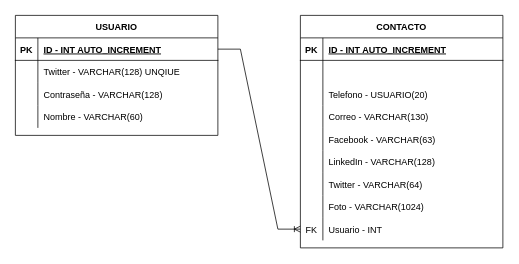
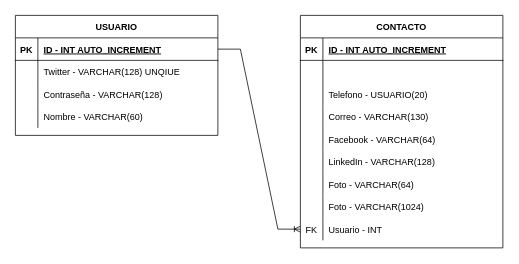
  <mxCell id="0" />
  <mxCell id="1" parent="0" />
  <mxCell id="2" value="USUARIO" style="shape=table;startSize=30;container=1;collapsible=1;childLayout=tableLayout;fixedRows=1;rowLines=0;fontStyle=1;align=center;resizeLast=1;" vertex="1" parent="1"><mxGeometry x="20" y="20" width="270" height="160" as="geometry" /></mxCell>
  <mxCell id="3" value="" style="shape=partialRectangle;collapsible=0;dropTarget=0;pointerEvents=0;fillColor=none;top=0;left=0;bottom=1;right=0;points=[[0,0.5],[1,0.5]];portConstraint=eastwest;" vertex="1" parent="2"><mxGeometry y="30" width="270" height="30" as="geometry" /></mxCell>
  <mxCell id="4" value="PK" style="shape=partialRectangle;connectable=0;fillColor=none;top=0;left=0;bottom=0;right=0;fontStyle=1;overflow=hidden;" vertex="1" parent="3"><mxGeometry width="30" height="30" as="geometry"><mxRectangle width="30" height="30" as="alternateBounds" /></mxGeometry></mxCell>
  <mxCell id="5" value="ID - INT AUTO_INCREMENT" style="shape=partialRectangle;connectable=0;fillColor=none;top=0;left=0;bottom=0;right=0;align=left;spacingLeft=6;fontStyle=5;overflow=hidden;" vertex="1" parent="3"><mxGeometry x="30" width="240" height="30" as="geometry"><mxRectangle width="240" height="30" as="alternateBounds" /></mxGeometry></mxCell>
  <mxCell id="6" value="" style="shape=partialRectangle;collapsible=0;dropTarget=0;pointerEvents=0;fillColor=none;top=0;left=0;bottom=0;right=0;points=[[0,0.5],[1,0.5]];portConstraint=eastwest;" vertex="1" parent="2"><mxGeometry y="60" width="270" height="30" as="geometry" /></mxCell>
  <mxCell id="7" value="" style="shape=partialRectangle;connectable=0;fillColor=none;top=0;left=0;bottom=0;right=0;editable=1;overflow=hidden;" vertex="1" parent="6"><mxGeometry width="30" height="30" as="geometry"><mxRectangle width="30" height="30" as="alternateBounds" /></mxGeometry></mxCell>
  <mxCell id="8" value="Twitter - VARCHAR(128) UNQIUE" style="shape=partialRectangle;connectable=0;fillColor=none;top=0;left=0;bottom=0;right=0;align=left;spacingLeft=6;overflow=hidden;" vertex="1" parent="6"><mxGeometry x="30" width="240" height="30" as="geometry"><mxRectangle width="240" height="30" as="alternateBounds" /></mxGeometry></mxCell>
  <mxCell id="9" value="" style="shape=partialRectangle;collapsible=0;dropTarget=0;pointerEvents=0;fillColor=none;top=0;left=0;bottom=0;right=0;points=[[0,0.5],[1,0.5]];portConstraint=eastwest;" vertex="1" parent="2"><mxGeometry y="90" width="270" height="30" as="geometry" /></mxCell>
  <mxCell id="10" value="" style="shape=partialRectangle;connectable=0;fillColor=none;top=0;left=0;bottom=0;right=0;editable=1;overflow=hidden;" vertex="1" parent="9"><mxGeometry width="30" height="30" as="geometry"><mxRectangle width="30" height="30" as="alternateBounds" /></mxGeometry></mxCell>
  <mxCell id="11" value="Contraseña - VARCHAR(128)" style="shape=partialRectangle;connectable=0;fillColor=none;top=0;left=0;bottom=0;right=0;align=left;spacingLeft=6;overflow=hidden;" vertex="1" parent="9"><mxGeometry x="30" width="240" height="30" as="geometry"><mxRectangle width="240" height="30" as="alternateBounds" /></mxGeometry></mxCell>
  <mxCell id="12" value="" style="shape=partialRectangle;collapsible=0;dropTarget=0;pointerEvents=0;fillColor=none;top=0;left=0;bottom=0;right=0;points=[[0,0.5],[1,0.5]];portConstraint=eastwest;" vertex="1" parent="2"><mxGeometry y="120" width="270" height="30" as="geometry" /></mxCell>
  <mxCell id="13" value="" style="shape=partialRectangle;connectable=0;fillColor=none;top=0;left=0;bottom=0;right=0;editable=1;overflow=hidden;" vertex="1" parent="12"><mxGeometry width="30" height="30" as="geometry"><mxRectangle width="30" height="30" as="alternateBounds" /></mxGeometry></mxCell>
  <mxCell id="14" value="Nombre - VARCHAR(60)" style="shape=partialRectangle;connectable=0;fillColor=none;top=0;left=0;bottom=0;right=0;align=left;spacingLeft=6;overflow=hidden;" vertex="1" parent="12"><mxGeometry x="30" width="240" height="30" as="geometry"><mxRectangle width="240" height="30" as="alternateBounds" /></mxGeometry></mxCell>
  <mxCell id="15" value="CONTACTO" style="shape=table;startSize=30;container=1;collapsible=1;childLayout=tableLayout;fixedRows=1;rowLines=0;fontStyle=1;align=center;resizeLast=1;" vertex="1" parent="1"><mxGeometry x="400" y="20" width="270" height="310" as="geometry" /></mxCell>
  <mxCell id="16" value="" style="shape=partialRectangle;collapsible=0;dropTarget=0;pointerEvents=0;fillColor=none;top=0;left=0;bottom=1;right=0;points=[[0,0.5],[1,0.5]];portConstraint=eastwest;" vertex="1" parent="15"><mxGeometry y="30" width="270" height="30" as="geometry" /></mxCell>
  <mxCell id="17" value="PK" style="shape=partialRectangle;connectable=0;fillColor=none;top=0;left=0;bottom=0;right=0;fontStyle=1;overflow=hidden;" vertex="1" parent="16"><mxGeometry width="30" height="30" as="geometry"><mxRectangle width="30" height="30" as="alternateBounds" /></mxGeometry></mxCell>
  <mxCell id="18" value="ID - INT AUTO_INCREMENT" style="shape=partialRectangle;connectable=0;fillColor=none;top=0;left=0;bottom=0;right=0;align=left;spacingLeft=6;fontStyle=5;overflow=hidden;" vertex="1" parent="16"><mxGeometry x="30" width="240" height="30" as="geometry"><mxRectangle width="240" height="30" as="alternateBounds" /></mxGeometry></mxCell>
  <mxCell id="19" value="" style="shape=partialRectangle;collapsible=0;dropTarget=0;pointerEvents=0;fillColor=none;top=0;left=0;bottom=0;right=0;points=[[0,0.5],[1,0.5]];portConstraint=eastwest;" vertex="1" parent="15"><mxGeometry y="60" width="270" height="30" as="geometry" /></mxCell>
  <mxCell id="20" value="" style="shape=partialRectangle;connectable=0;fillColor=none;top=0;left=0;bottom=0;right=0;editable=1;overflow=hidden;" vertex="1" parent="19"><mxGeometry width="30" height="30" as="geometry"><mxRectangle width="30" height="30" as="alternateBounds" /></mxGeometry></mxCell>
  <mxCell id="21" value="" style="shape=partialRectangle;collapsible=0;dropTarget=0;pointerEvents=0;fillColor=none;top=0;left=0;bottom=0;right=0;points=[[0,0.5],[1,0.5]];portConstraint=eastwest;" vertex="1" parent="15"><mxGeometry y="90" width="270" height="30" as="geometry" /></mxCell>
  <mxCell id="22" value="" style="shape=partialRectangle;connectable=0;fillColor=none;top=0;left=0;bottom=0;right=0;editable=1;overflow=hidden;" vertex="1" parent="21"><mxGeometry width="30" height="30" as="geometry"><mxRectangle width="30" height="30" as="alternateBounds" /></mxGeometry></mxCell>
  <mxCell id="23" value="Telefono - USUARIO(20)" style="shape=partialRectangle;connectable=0;fillColor=none;top=0;left=0;bottom=0;right=0;align=left;spacingLeft=6;overflow=hidden;" vertex="1" parent="21"><mxGeometry x="30" width="240" height="30" as="geometry"><mxRectangle width="240" height="30" as="alternateBounds" /></mxGeometry></mxCell>
  <mxCell id="24" value="" style="shape=partialRectangle;collapsible=0;dropTarget=0;pointerEvents=0;fillColor=none;top=0;left=0;bottom=0;right=0;points=[[0,0.5],[1,0.5]];portConstraint=eastwest;" vertex="1" parent="15"><mxGeometry y="120" width="270" height="30" as="geometry" /></mxCell>
  <mxCell id="25" value="" style="shape=partialRectangle;connectable=0;fillColor=none;top=0;left=0;bottom=0;right=0;editable=1;overflow=hidden;" vertex="1" parent="24"><mxGeometry width="30" height="30" as="geometry"><mxRectangle width="30" height="30" as="alternateBounds" /></mxGeometry></mxCell>
  <mxCell id="26" value="Correo - VARCHAR(130)" style="shape=partialRectangle;connectable=0;fillColor=none;top=0;left=0;bottom=0;right=0;align=left;spacingLeft=6;overflow=hidden;" vertex="1" parent="24"><mxGeometry x="30" width="240" height="30" as="geometry"><mxRectangle width="240" height="30" as="alternateBounds" /></mxGeometry></mxCell>
  <mxCell id="27" value="" style="shape=partialRectangle;collapsible=0;dropTarget=0;pointerEvents=0;fillColor=none;top=0;left=0;bottom=0;right=0;points=[[0,0.5],[1,0.5]];portConstraint=eastwest;" vertex="1" parent="15"><mxGeometry y="150" width="270" height="30" as="geometry" /></mxCell>
  <mxCell id="28" value="" style="shape=partialRectangle;connectable=0;fillColor=none;top=0;left=0;bottom=0;right=0;editable=1;overflow=hidden;" vertex="1" parent="27"><mxGeometry width="30" height="30" as="geometry"><mxRectangle width="30" height="30" as="alternateBounds" /></mxGeometry></mxCell>
- <mxCell id="29" value="Facebook - VARCHAR(63)" style="shape=partialRectangle;connectable=0;fillColor=none;top=0;left=0;bottom=0;right=0;align=left;spacingLeft=6;overflow=hidden;" vertex="1" parent="27"><mxGeometry x="30" width="240" height="30" as="geometry"><mxRectangle width="240" height="30" as="alternateBounds" /></mxGeometry></mxCell>
+ <mxCell id="29" value="Facebook - VARCHAR(64)" style="shape=partialRectangle;connectable=0;fillColor=none;top=0;left=0;bottom=0;right=0;align=left;spacingLeft=6;overflow=hidden;" vertex="1" parent="27"><mxGeometry x="30" width="240" height="30" as="geometry"><mxRectangle width="240" height="30" as="alternateBounds" /></mxGeometry></mxCell>
  <mxCell id="30" value="" style="shape=partialRectangle;collapsible=0;dropTarget=0;pointerEvents=0;fillColor=none;top=0;left=0;bottom=0;right=0;points=[[0,0.5],[1,0.5]];portConstraint=eastwest;" vertex="1" parent="15"><mxGeometry y="180" width="270" height="30" as="geometry" /></mxCell>
  <mxCell id="31" value="" style="shape=partialRectangle;connectable=0;fillColor=none;top=0;left=0;bottom=0;right=0;editable=1;overflow=hidden;" vertex="1" parent="30"><mxGeometry width="30" height="30" as="geometry"><mxRectangle width="30" height="30" as="alternateBounds" /></mxGeometry></mxCell>
  <mxCell id="32" value="LinkedIn - VARCHAR(128)" style="shape=partialRectangle;connectable=0;fillColor=none;top=0;left=0;bottom=0;right=0;align=left;spacingLeft=6;overflow=hidden;" vertex="1" parent="30"><mxGeometry x="30" width="240" height="30" as="geometry"><mxRectangle width="240" height="30" as="alternateBounds" /></mxGeometry></mxCell>
  <mxCell id="33" value="" style="shape=partialRectangle;collapsible=0;dropTarget=0;pointerEvents=0;fillColor=none;top=0;left=0;bottom=0;right=0;points=[[0,0.5],[1,0.5]];portConstraint=eastwest;" vertex="1" parent="15"><mxGeometry y="210" width="270" height="30" as="geometry" /></mxCell>
  <mxCell id="34" value="" style="shape=partialRectangle;connectable=0;fillColor=none;top=0;left=0;bottom=0;right=0;editable=1;overflow=hidden;" vertex="1" parent="33"><mxGeometry width="30" height="30" as="geometry"><mxRectangle width="30" height="30" as="alternateBounds" /></mxGeometry></mxCell>
- <mxCell id="35" value="Twitter - VARCHAR(64)" style="shape=partialRectangle;connectable=0;fillColor=none;top=0;left=0;bottom=0;right=0;align=left;spacingLeft=6;overflow=hidden;" vertex="1" parent="33"><mxGeometry x="30" width="240" height="30" as="geometry"><mxRectangle width="240" height="30" as="alternateBounds" /></mxGeometry></mxCell>
+ <mxCell id="35" value="Foto - VARCHAR(64)" style="shape=partialRectangle;connectable=0;fillColor=none;top=0;left=0;bottom=0;right=0;align=left;spacingLeft=6;overflow=hidden;" vertex="1" parent="33"><mxGeometry x="30" width="240" height="30" as="geometry"><mxRectangle width="240" height="30" as="alternateBounds" /></mxGeometry></mxCell>
  <mxCell id="36" value="" style="shape=partialRectangle;collapsible=0;dropTarget=0;pointerEvents=0;fillColor=none;top=0;left=0;bottom=0;right=0;points=[[0,0.5],[1,0.5]];portConstraint=eastwest;" vertex="1" parent="15"><mxGeometry y="240" width="270" height="30" as="geometry" /></mxCell>
  <mxCell id="37" value="" style="shape=partialRectangle;connectable=0;fillColor=none;top=0;left=0;bottom=0;right=0;editable=1;overflow=hidden;" vertex="1" parent="36"><mxGeometry width="30" height="30" as="geometry"><mxRectangle width="30" height="30" as="alternateBounds" /></mxGeometry></mxCell>
  <mxCell id="38" value="Foto - VARCHAR(1024)" style="shape=partialRectangle;connectable=0;fillColor=none;top=0;left=0;bottom=0;right=0;align=left;spacingLeft=6;overflow=hidden;" vertex="1" parent="36"><mxGeometry x="30" width="240" height="30" as="geometry"><mxRectangle width="240" height="30" as="alternateBounds" /></mxGeometry></mxCell>
  <mxCell id="39" value="" style="shape=partialRectangle;collapsible=0;dropTarget=0;pointerEvents=0;fillColor=none;top=0;left=0;bottom=0;right=0;points=[[0,0.5],[1,0.5]];portConstraint=eastwest;" vertex="1" parent="15"><mxGeometry y="270" width="270" height="30" as="geometry" /></mxCell>
  <mxCell id="40" value="FK" style="shape=partialRectangle;connectable=0;fillColor=none;top=0;left=0;bottom=0;right=0;fontStyle=0;overflow=hidden;" vertex="1" parent="39"><mxGeometry width="30" height="30" as="geometry"><mxRectangle width="30" height="30" as="alternateBounds" /></mxGeometry></mxCell>
  <mxCell id="41" value="Usuario - INT" style="shape=partialRectangle;connectable=0;fillColor=none;top=0;left=0;bottom=0;right=0;align=left;spacingLeft=6;fontStyle=0;overflow=hidden;" vertex="1" parent="39"><mxGeometry x="30" width="240" height="30" as="geometry"><mxRectangle width="240" height="30" as="alternateBounds" /></mxGeometry></mxCell>
  <mxCell id="42" value="" style="edgeStyle=entityRelationEdgeStyle;fontSize=12;html=1;endArrow=ERoneToMany;rounded=0;" edge="1" parent="1" source="3" target="39"><mxGeometry width="100" height="100" relative="1" as="geometry"><mxPoint x="260" y="300" as="sourcePoint" /><mxPoint x="360" y="200" as="targetPoint" /></mxGeometry></mxCell>
